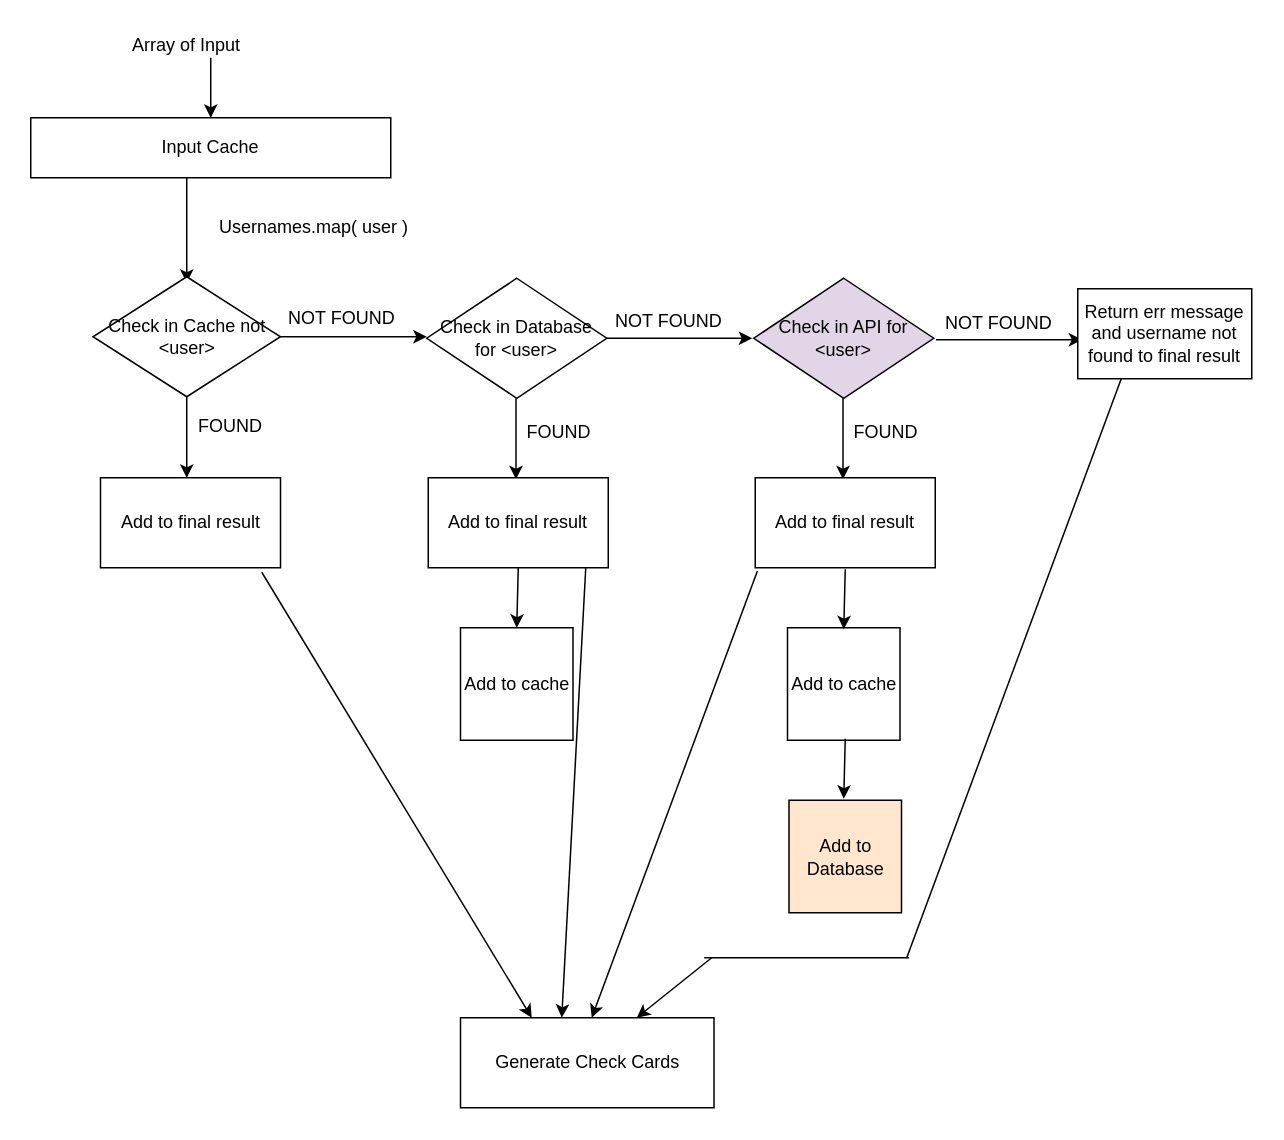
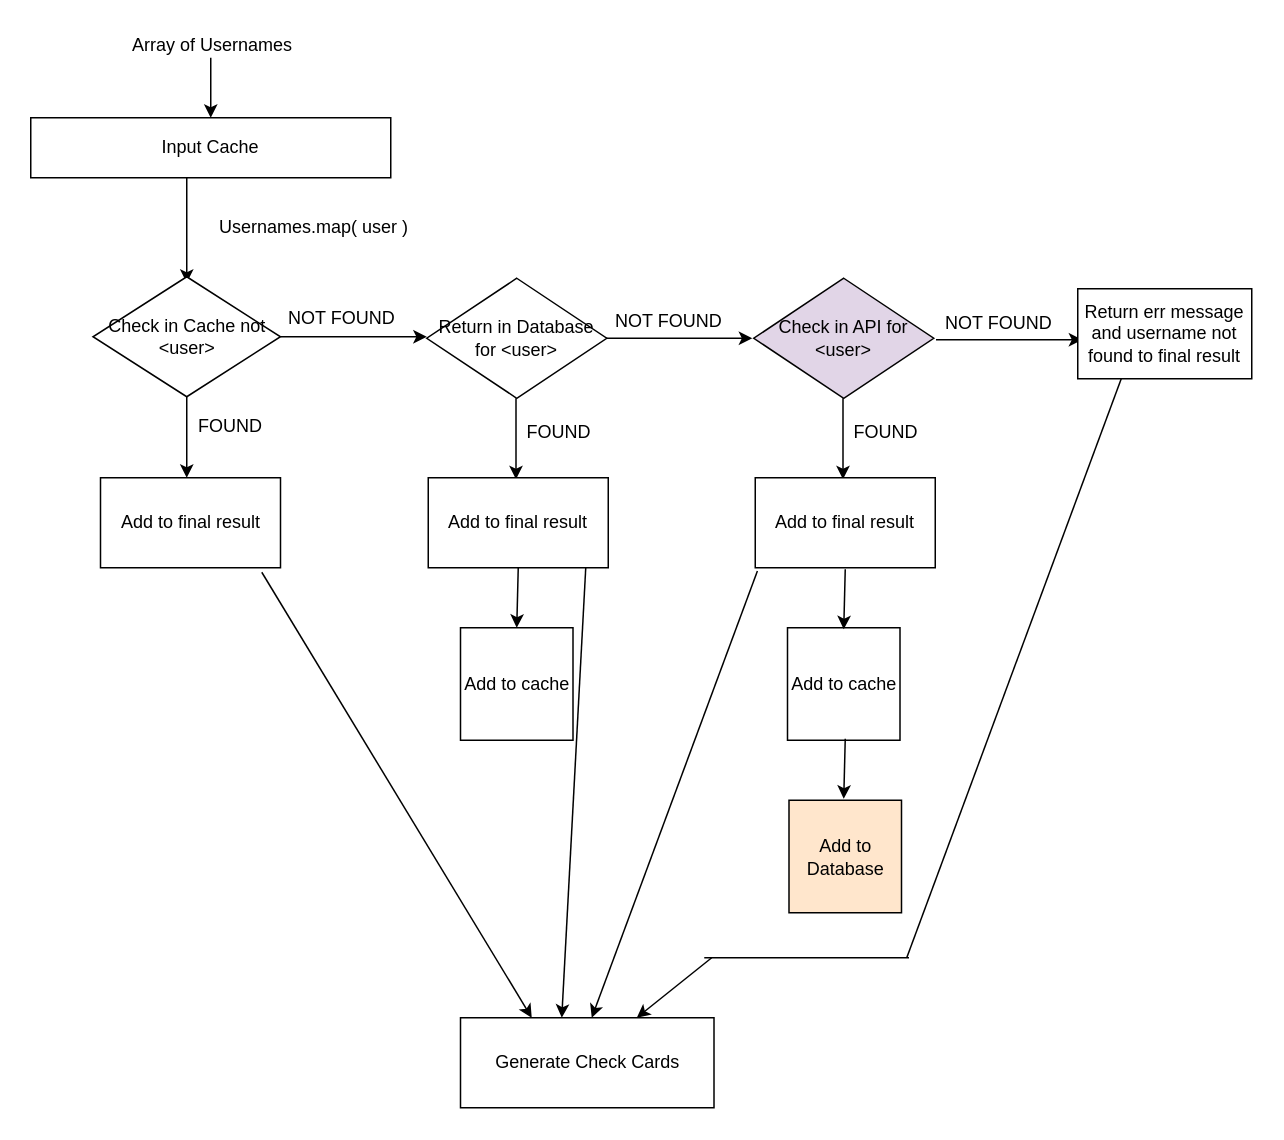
  <mxCell id="0" />
  <mxCell id="1" parent="0" />
  <mxCell id="2" value="Input Cache" style="rounded=0;whiteSpace=wrap;html=1;" vertex="1" parent="1"><mxGeometry x="20" y="78" width="240" height="40" as="geometry" /></mxCell>
  <mxCell id="3" value="" style="endArrow=classic;html=1;entryX=0.5;entryY=0;entryDx=0;entryDy=0;" edge="1" parent="1" target="2"><mxGeometry width="50" height="50" relative="1" as="geometry"><mxPoint x="140" y="38" as="sourcePoint" /><mxPoint x="70" y="138" as="targetPoint" /></mxGeometry></mxCell>
- <mxCell id="4" value="Array of Input" style="text;html=1;resizable=0;points=[];autosize=1;align=left;verticalAlign=top;spacingTop=-4;" vertex="1" parent="1"><mxGeometry x="86" y="20" width="120" height="20" as="geometry" /></mxCell>
+ <mxCell id="4" value="Array of Usernames" style="text;html=1;resizable=0;points=[];autosize=1;align=left;verticalAlign=top;spacingTop=-4;" vertex="1" parent="1"><mxGeometry x="86" y="20" width="120" height="20" as="geometry" /></mxCell>
  <mxCell id="5" value="" style="endArrow=classic;html=1;exitX=0.5;exitY=1;exitDx=0;exitDy=0;" edge="1" parent="1"><mxGeometry width="50" height="50" relative="1" as="geometry"><mxPoint x="124" y="118" as="sourcePoint" /><mxPoint x="124" y="188" as="targetPoint" /></mxGeometry></mxCell>
  <mxCell id="6" value="Usernames.map( user )" style="text;html=1;resizable=0;points=[];autosize=1;align=left;verticalAlign=top;spacingTop=-4;" vertex="1" parent="1"><mxGeometry x="144" y="141" width="140" height="20" as="geometry" /></mxCell>
  <mxCell id="7" value="Check in Cache not &amp;lt;user&amp;gt;" style="rhombus;whiteSpace=wrap;html=1;" vertex="1" parent="1"><mxGeometry x="61.5" y="184" width="125" height="80" as="geometry" /></mxCell>
  <mxCell id="8" value="" style="endArrow=classic;html=1;exitX=0.5;exitY=1;exitDx=0;exitDy=0;" edge="1" parent="1" source="7"><mxGeometry width="50" height="50" relative="1" as="geometry"><mxPoint x="4" y="338" as="sourcePoint" /><mxPoint x="124" y="318" as="targetPoint" /></mxGeometry></mxCell>
  <mxCell id="9" value="FOUND" style="text;html=1;resizable=0;points=[];autosize=1;align=left;verticalAlign=top;spacingTop=-4;" vertex="1" parent="1"><mxGeometry x="130" y="274" width="60" height="20" as="geometry" /></mxCell>
  <mxCell id="10" value="Add to final result" style="rounded=0;whiteSpace=wrap;html=1;" vertex="1" parent="1"><mxGeometry x="66.5" y="318" width="120" height="60" as="geometry" /></mxCell>
  <mxCell id="11" value="" style="endArrow=classic;html=1;exitX=1;exitY=0.5;exitDx=0;exitDy=0;" edge="1" parent="1" source="7"><mxGeometry width="50" height="50" relative="1" as="geometry"><mxPoint x="194" y="234" as="sourcePoint" /><mxPoint x="284" y="224" as="targetPoint" /></mxGeometry></mxCell>
  <mxCell id="12" value="NOT FOUND" style="text;html=1;resizable=0;points=[];autosize=1;align=left;verticalAlign=top;spacingTop=-4;" vertex="1" parent="1"><mxGeometry x="190" y="202" width="90" height="20" as="geometry" /></mxCell>
- <mxCell id="13" value="Check in Database for &amp;lt;user&amp;gt;" style="rhombus;whiteSpace=wrap;html=1;" vertex="1" parent="1"><mxGeometry x="284" y="185" width="120" height="80" as="geometry" /></mxCell>
+ <mxCell id="13" value="Return in Database for &amp;lt;user&amp;gt;" style="rhombus;whiteSpace=wrap;html=1;" vertex="1" parent="1"><mxGeometry x="284" y="185" width="120" height="80" as="geometry" /></mxCell>
  <mxCell id="14" value="" style="endArrow=classic;html=1;exitX=0.5;exitY=1;exitDx=0;exitDy=0;" edge="1" parent="1"><mxGeometry width="50" height="50" relative="1" as="geometry"><mxPoint x="343.5" y="265" as="sourcePoint" /><mxPoint x="343.5" y="319" as="targetPoint" /></mxGeometry></mxCell>
  <mxCell id="15" value="FOUND" style="text;html=1;resizable=0;points=[];autosize=1;align=left;verticalAlign=top;spacingTop=-4;" vertex="1" parent="1"><mxGeometry x="348.5" y="278" width="60" height="20" as="geometry" /></mxCell>
  <mxCell id="16" value="Add to final result" style="rounded=0;whiteSpace=wrap;html=1;" vertex="1" parent="1"><mxGeometry x="285" y="318" width="120" height="60" as="geometry" /></mxCell>
  <mxCell id="17" value="" style="endArrow=classic;html=1;exitX=1;exitY=0.5;exitDx=0;exitDy=0;" edge="1" parent="1"><mxGeometry width="50" height="50" relative="1" as="geometry"><mxPoint x="403.5" y="225" as="sourcePoint" /><mxPoint x="501" y="225" as="targetPoint" /></mxGeometry></mxCell>
  <mxCell id="18" value="NOT FOUND" style="text;html=1;resizable=0;points=[];autosize=1;align=left;verticalAlign=top;spacingTop=-4;" vertex="1" parent="1"><mxGeometry x="408" y="204" width="90" height="20" as="geometry" /></mxCell>
  <mxCell id="19" value="Check in API for &amp;lt;user&amp;gt;" style="rhombus;whiteSpace=wrap;html=1;fillColor=#e1d5e7;" vertex="1" parent="1"><mxGeometry x="502" y="185" width="120" height="80" as="geometry" /></mxCell>
  <mxCell id="20" value="" style="endArrow=classic;html=1;exitX=0.5;exitY=1;exitDx=0;exitDy=0;" edge="1" parent="1"><mxGeometry width="50" height="50" relative="1" as="geometry"><mxPoint x="561.5" y="265" as="sourcePoint" /><mxPoint x="561.5" y="319" as="targetPoint" /></mxGeometry></mxCell>
  <mxCell id="21" value="FOUND" style="text;html=1;resizable=0;points=[];autosize=1;align=left;verticalAlign=top;spacingTop=-4;" vertex="1" parent="1"><mxGeometry x="566.5" y="278" width="60" height="20" as="geometry" /></mxCell>
  <mxCell id="22" value="Add to final result" style="rounded=0;whiteSpace=wrap;html=1;" vertex="1" parent="1"><mxGeometry x="503" y="318" width="120" height="60" as="geometry" /></mxCell>
  <mxCell id="23" value="Add to cache" style="whiteSpace=wrap;html=1;aspect=fixed;" vertex="1" parent="1"><mxGeometry x="306.5" y="418" width="75" height="75" as="geometry" /></mxCell>
  <mxCell id="24" value="" style="endArrow=classic;html=1;entryX=0.5;entryY=0;entryDx=0;entryDy=0;exitX=0.5;exitY=1;exitDx=0;exitDy=0;" edge="1" parent="1" source="16" target="23"><mxGeometry width="50" height="50" relative="1" as="geometry"><mxPoint x="4" y="568" as="sourcePoint" /><mxPoint x="54" y="518" as="targetPoint" /></mxGeometry></mxCell>
  <mxCell id="25" value="Add to Database" style="whiteSpace=wrap;html=1;aspect=fixed;fillColor=#ffe6cc;" vertex="1" parent="1"><mxGeometry x="525.5" y="533" width="75" height="75" as="geometry" /></mxCell>
  <mxCell id="26" value="Add to cache" style="whiteSpace=wrap;html=1;aspect=fixed;" vertex="1" parent="1"><mxGeometry x="524.5" y="418" width="75" height="75" as="geometry" /></mxCell>
  <mxCell id="27" value="" style="endArrow=classic;html=1;entryX=0.5;entryY=0;entryDx=0;entryDy=0;exitX=0.5;exitY=1;exitDx=0;exitDy=0;" edge="1" parent="1"><mxGeometry width="50" height="50" relative="1" as="geometry"><mxPoint x="563" y="379" as="sourcePoint" /><mxPoint x="562" y="419" as="targetPoint" /></mxGeometry></mxCell>
  <mxCell id="28" value="" style="endArrow=classic;html=1;entryX=0.5;entryY=0;entryDx=0;entryDy=0;exitX=0.5;exitY=1;exitDx=0;exitDy=0;" edge="1" parent="1"><mxGeometry width="50" height="50" relative="1" as="geometry"><mxPoint x="563" y="492" as="sourcePoint" /><mxPoint x="562" y="532" as="targetPoint" /></mxGeometry></mxCell>
  <mxCell id="29" value="" style="endArrow=classic;html=1;exitX=1;exitY=0.5;exitDx=0;exitDy=0;" edge="1" parent="1"><mxGeometry width="50" height="50" relative="1" as="geometry"><mxPoint x="623.5" y="226" as="sourcePoint" /><mxPoint x="721" y="226" as="targetPoint" /></mxGeometry></mxCell>
  <mxCell id="30" value="NOT FOUND" style="text;html=1;resizable=0;points=[];autosize=1;align=left;verticalAlign=top;spacingTop=-4;" vertex="1" parent="1"><mxGeometry x="628" y="205" width="90" height="20" as="geometry" /></mxCell>
  <mxCell id="31" value="Return err message and username not found to final result" style="rounded=0;whiteSpace=wrap;html=1;" vertex="1" parent="1"><mxGeometry x="718" y="192" width="116" height="60" as="geometry" /></mxCell>
  <mxCell id="32" value="" style="endArrow=classic;html=1;exitX=0.896;exitY=1.05;exitDx=0;exitDy=0;exitPerimeter=0;" edge="1" parent="1" source="10"><mxGeometry width="50" height="50" relative="1" as="geometry"><mxPoint x="4" y="678" as="sourcePoint" /><mxPoint x="354" y="678" as="targetPoint" /></mxGeometry></mxCell>
  <mxCell id="33" value="" style="endArrow=classic;html=1;" edge="1" parent="1"><mxGeometry width="50" height="50" relative="1" as="geometry"><mxPoint x="390" y="378" as="sourcePoint" /><mxPoint x="374" y="678" as="targetPoint" /></mxGeometry></mxCell>
  <mxCell id="34" value="" style="endArrow=classic;html=1;exitX=0.012;exitY=1.037;exitDx=0;exitDy=0;exitPerimeter=0;" edge="1" parent="1" source="22"><mxGeometry width="50" height="50" relative="1" as="geometry"><mxPoint x="464" y="538" as="sourcePoint" /><mxPoint x="394" y="678" as="targetPoint" /></mxGeometry></mxCell>
  <mxCell id="35" value="" style="endArrow=classic;html=1;" edge="1" parent="1"><mxGeometry width="50" height="50" relative="1" as="geometry"><mxPoint x="474" y="638" as="sourcePoint" /><mxPoint x="424" y="678" as="targetPoint" /></mxGeometry></mxCell>
  <mxCell id="36" value="" style="endArrow=none;html=1;entryX=0.25;entryY=1;entryDx=0;entryDy=0;" edge="1" parent="1" target="31"><mxGeometry width="50" height="50" relative="1" as="geometry"><mxPoint x="604" y="638" as="sourcePoint" /><mxPoint x="694" y="428" as="targetPoint" /></mxGeometry></mxCell>
  <mxCell id="37" value="" style="endArrow=none;html=1;" edge="1" parent="1"><mxGeometry width="50" height="50" relative="1" as="geometry"><mxPoint x="469" y="638" as="sourcePoint" /><mxPoint x="605.5" y="638" as="targetPoint" /></mxGeometry></mxCell>
  <mxCell id="38" value="Generate Check Cards" style="rounded=0;whiteSpace=wrap;html=1;" vertex="1" parent="1"><mxGeometry x="306.5" y="678" width="169" height="60" as="geometry" /></mxCell>
